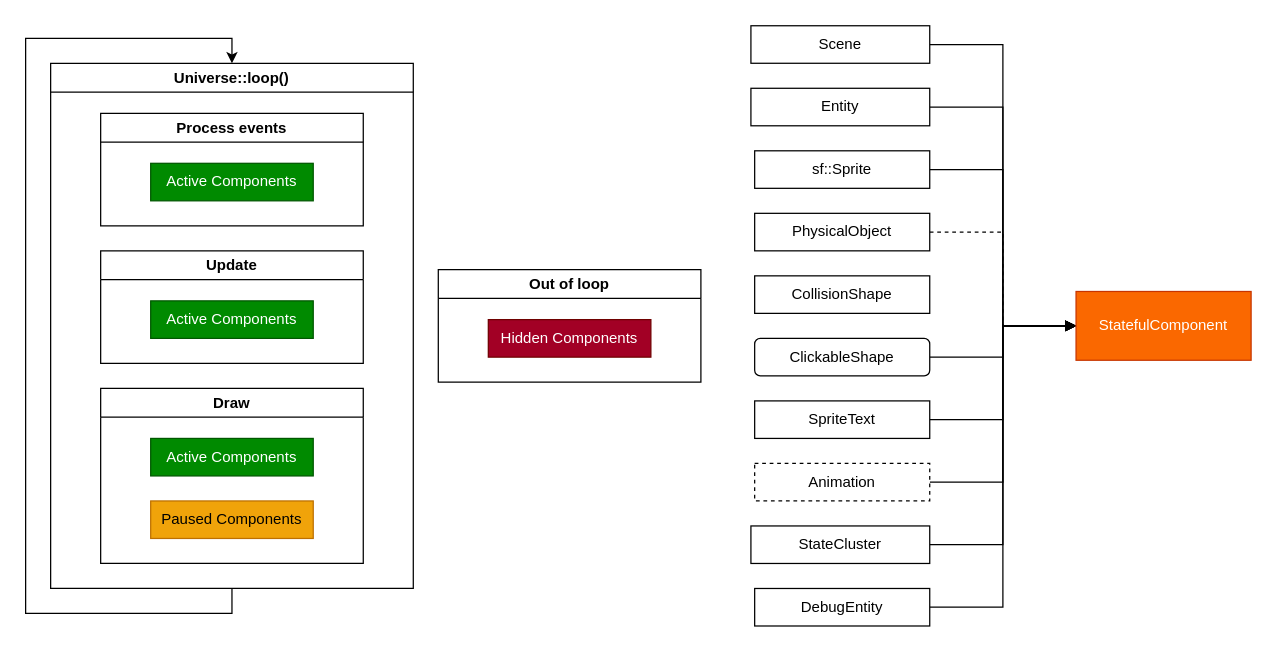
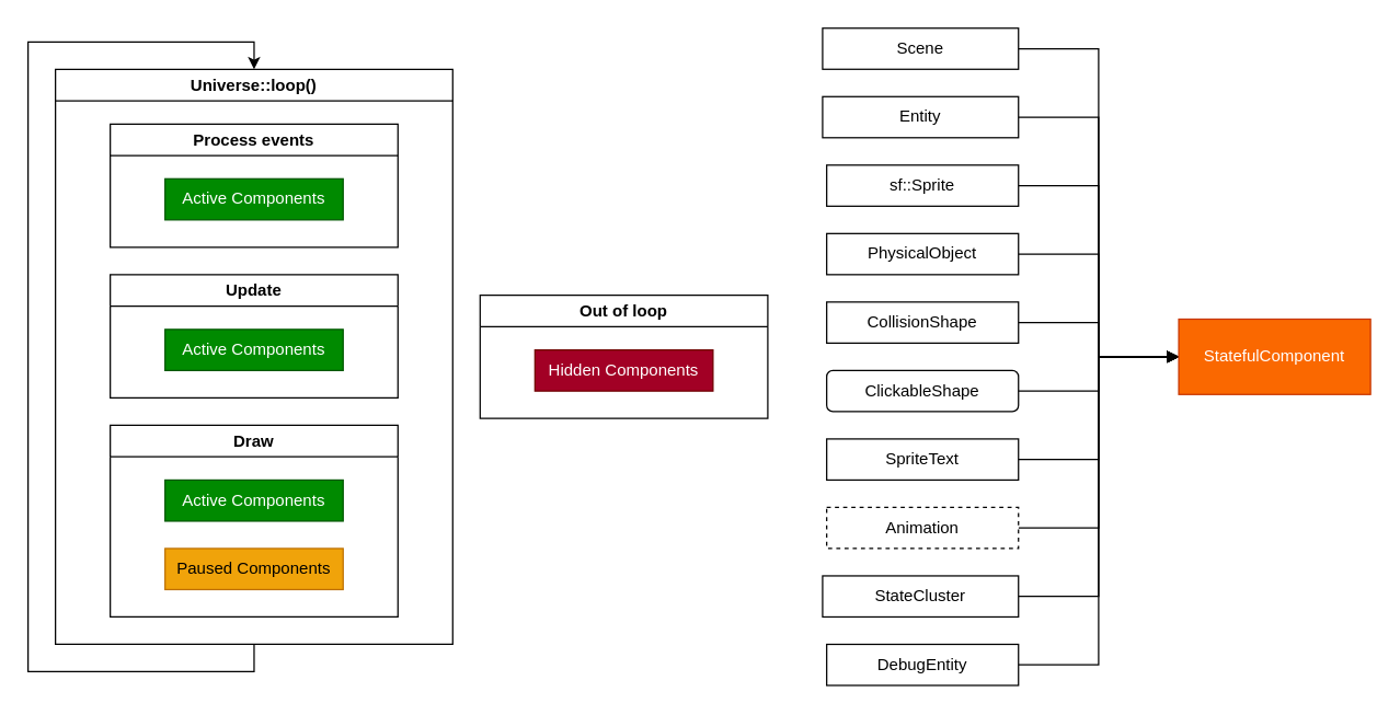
  <mxCell id="0" />
  <mxCell id="1" parent="0" />
  <mxCell id="2" value="Universe::loop()" style="swimlane;whiteSpace=wrap;html=1;" parent="1" vertex="1"><mxGeometry x="40" y="50" width="290" height="420" as="geometry" /></mxCell>
  <mxCell id="3" value="Process events" style="swimlane;whiteSpace=wrap;html=1;" parent="2" vertex="1"><mxGeometry x="40" y="40" width="210" height="90" as="geometry"><mxRectangle x="40" y="40" width="130" height="30" as="alternateBounds" /></mxGeometry></mxCell>
  <mxCell id="4" value="Active Components" style="rounded=0;whiteSpace=wrap;html=1;fillColor=#008a00;fontColor=#ffffff;strokeColor=#005700;" parent="3" vertex="1"><mxGeometry x="40" y="40" width="130" height="30" as="geometry" /></mxCell>
  <mxCell id="5" value="Update" style="swimlane;whiteSpace=wrap;html=1;" parent="2" vertex="1"><mxGeometry x="40" y="150" width="210" height="90" as="geometry" /></mxCell>
  <mxCell id="6" value="Active Components" style="rounded=0;whiteSpace=wrap;html=1;fillColor=#008a00;fontColor=#ffffff;strokeColor=#005700;" parent="5" vertex="1"><mxGeometry x="40" y="40" width="130" height="30" as="geometry" /></mxCell>
  <mxCell id="7" value="Draw" style="swimlane;whiteSpace=wrap;html=1;" parent="2" vertex="1"><mxGeometry x="40" y="260" width="210" height="140" as="geometry" /></mxCell>
  <mxCell id="8" value="Active Components" style="rounded=0;whiteSpace=wrap;html=1;fillColor=#008a00;fontColor=#ffffff;strokeColor=#005700;" parent="7" vertex="1"><mxGeometry x="40" y="40" width="130" height="30" as="geometry" /></mxCell>
  <mxCell id="9" value="Paused Components" style="rounded=0;whiteSpace=wrap;html=1;fillColor=#f0a30a;fontColor=#000000;strokeColor=#BD7000;" parent="7" vertex="1"><mxGeometry x="40" y="90" width="130" height="30" as="geometry" /></mxCell>
  <mxCell id="10" value="Out of loop" style="swimlane;whiteSpace=wrap;html=1;" parent="1" vertex="1"><mxGeometry x="350" y="215" width="210" height="90" as="geometry" /></mxCell>
  <mxCell id="11" value="Hidden Components" style="rounded=0;whiteSpace=wrap;html=1;fillColor=#a20025;fontColor=#ffffff;strokeColor=#6F0000;" parent="10" vertex="1"><mxGeometry x="40" y="40" width="130" height="30" as="geometry" /></mxCell>
  <mxCell id="12" style="edgeStyle=orthogonalEdgeStyle;rounded=0;orthogonalLoop=1;jettySize=auto;html=1;exitX=0.5;exitY=1;exitDx=0;exitDy=0;entryX=0.5;entryY=0;entryDx=0;entryDy=0;" parent="1" source="2" target="2" edge="1"><mxGeometry relative="1" as="geometry"><Array as="points"><mxPoint x="185" y="490" /><mxPoint x="20" y="490" /><mxPoint x="20" y="30" /><mxPoint x="185" y="30" /></Array></mxGeometry></mxCell>
  <mxCell id="13" style="edgeStyle=orthogonalEdgeStyle;rounded=0;orthogonalLoop=1;jettySize=auto;html=1;exitX=1;exitY=0.5;exitDx=0;exitDy=0;entryX=0;entryY=0.5;entryDx=0;entryDy=0;endArrow=block;endFill=1;" edge="1" parent="1" source="14" target="33"><mxGeometry relative="1" as="geometry" /></mxCell>
  <mxCell id="14" value="Scene" style="rounded=0;whiteSpace=wrap;html=1;" vertex="1" parent="1"><mxGeometry x="600" y="20" width="143" height="30" as="geometry" /></mxCell>
  <mxCell id="15" style="edgeStyle=orthogonalEdgeStyle;rounded=0;orthogonalLoop=1;jettySize=auto;html=1;exitX=1;exitY=0.5;exitDx=0;exitDy=0;entryX=0;entryY=0.5;entryDx=0;entryDy=0;endArrow=block;endFill=1;" edge="1" parent="1" source="16" target="33"><mxGeometry relative="1" as="geometry" /></mxCell>
  <mxCell id="16" value="Entity" style="rounded=0;whiteSpace=wrap;html=1;" vertex="1" parent="1"><mxGeometry x="600" y="70" width="143" height="30" as="geometry" /></mxCell>
  <mxCell id="17" style="edgeStyle=orthogonalEdgeStyle;rounded=0;orthogonalLoop=1;jettySize=auto;html=1;exitX=1;exitY=0.5;exitDx=0;exitDy=0;entryX=0;entryY=0.5;entryDx=0;entryDy=0;endArrow=block;endFill=1;" edge="1" parent="1" source="18" target="33"><mxGeometry relative="1" as="geometry" /></mxCell>
  <mxCell id="18" value="sf::Sprite" style="rounded=0;whiteSpace=wrap;html=1;" vertex="1" parent="1"><mxGeometry x="603" y="120" width="140" height="30" as="geometry" /></mxCell>
- <mxCell id="19" style="edgeStyle=orthogonalEdgeStyle;rounded=0;orthogonalLoop=1;jettySize=auto;html=1;exitX=1;exitY=0.5;exitDx=0;exitDy=0;entryX=0;entryY=0.5;entryDx=0;entryDy=0;endArrow=block;endFill=1;dashed=1;" edge="1" parent="1" source="20" target="33"><mxGeometry relative="1" as="geometry" /></mxCell>
+ <mxCell id="19" style="edgeStyle=orthogonalEdgeStyle;rounded=0;orthogonalLoop=1;jettySize=auto;html=1;exitX=1;exitY=0.5;exitDx=0;exitDy=0;entryX=0;entryY=0.5;entryDx=0;entryDy=0;endArrow=block;endFill=1;" edge="1" parent="1" source="20" target="33"><mxGeometry relative="1" as="geometry" /></mxCell>
  <mxCell id="20" value="PhysicalObject" style="rounded=0;whiteSpace=wrap;html=1;" vertex="1" parent="1"><mxGeometry x="603" y="170" width="140" height="30" as="geometry" /></mxCell>
+ <mxCell id="21" style="edgeStyle=orthogonalEdgeStyle;rounded=0;orthogonalLoop=1;jettySize=auto;html=1;exitX=1;exitY=0.5;exitDx=0;exitDy=0;entryX=0;entryY=0.5;entryDx=0;entryDy=0;endArrow=block;endFill=1;" edge="1" parent="1" source="22" target="33"><mxGeometry relative="1" as="geometry" /></mxCell>
  <mxCell id="22" value="CollisionShape" style="rounded=0;whiteSpace=wrap;html=1;" vertex="1" parent="1"><mxGeometry x="603" y="220" width="140" height="30" as="geometry" /></mxCell>
  <mxCell id="23" style="edgeStyle=orthogonalEdgeStyle;rounded=0;orthogonalLoop=1;jettySize=auto;html=1;exitX=1;exitY=0.5;exitDx=0;exitDy=0;entryX=0;entryY=0.5;entryDx=0;entryDy=0;endArrow=block;endFill=1;" edge="1" parent="1" source="24" target="33"><mxGeometry relative="1" as="geometry" /></mxCell>
  <mxCell id="24" value="ClickableShape" style="whiteSpace=wrap;html=1;rounded=1;" vertex="1" parent="1"><mxGeometry x="603" y="270" width="140" height="30" as="geometry" /></mxCell>
  <mxCell id="25" style="edgeStyle=orthogonalEdgeStyle;rounded=0;orthogonalLoop=1;jettySize=auto;html=1;exitX=1;exitY=0.5;exitDx=0;exitDy=0;entryX=0;entryY=0.5;entryDx=0;entryDy=0;endArrow=block;endFill=1;" edge="1" parent="1" source="26" target="33"><mxGeometry relative="1" as="geometry" /></mxCell>
  <mxCell id="26" value="SpriteText" style="rounded=0;whiteSpace=wrap;html=1;" vertex="1" parent="1"><mxGeometry x="603" y="320" width="140" height="30" as="geometry" /></mxCell>
  <mxCell id="27" style="edgeStyle=orthogonalEdgeStyle;rounded=0;orthogonalLoop=1;jettySize=auto;html=1;exitX=1;exitY=0.5;exitDx=0;exitDy=0;entryX=0;entryY=0.5;entryDx=0;entryDy=0;endArrow=block;endFill=1;" edge="1" parent="1" source="28" target="33"><mxGeometry relative="1" as="geometry" /></mxCell>
  <mxCell id="28" value="Animation" style="rounded=0;whiteSpace=wrap;html=1;dashed=1;" vertex="1" parent="1"><mxGeometry x="603" y="370" width="140" height="30" as="geometry" /></mxCell>
  <mxCell id="29" style="edgeStyle=orthogonalEdgeStyle;rounded=0;orthogonalLoop=1;jettySize=auto;html=1;exitX=1;exitY=0.5;exitDx=0;exitDy=0;entryX=0;entryY=0.5;entryDx=0;entryDy=0;endArrow=block;endFill=1;" edge="1" parent="1" source="30" target="33"><mxGeometry relative="1" as="geometry" /></mxCell>
  <mxCell id="30" value="StateCluster" style="rounded=0;whiteSpace=wrap;html=1;" vertex="1" parent="1"><mxGeometry x="600" y="420" width="143" height="30" as="geometry" /></mxCell>
  <mxCell id="31" style="edgeStyle=orthogonalEdgeStyle;rounded=0;orthogonalLoop=1;jettySize=auto;html=1;exitX=1;exitY=0.5;exitDx=0;exitDy=0;entryX=0;entryY=0.5;entryDx=0;entryDy=0;endArrow=block;endFill=1;" edge="1" parent="1" source="32" target="33"><mxGeometry relative="1" as="geometry" /></mxCell>
  <mxCell id="32" value="DebugEntity" style="rounded=0;whiteSpace=wrap;html=1;" vertex="1" parent="1"><mxGeometry x="603" y="470" width="140" height="30" as="geometry" /></mxCell>
  <mxCell id="33" value="&lt;font color=&quot;#ffffff&quot;&gt;StatefulComponent&lt;/font&gt;" style="rounded=0;whiteSpace=wrap;html=1;fillColor=#fa6800;fontColor=#000000;strokeColor=#C73500;" vertex="1" parent="1"><mxGeometry x="860" y="232.5" width="140" height="55" as="geometry" /></mxCell>
